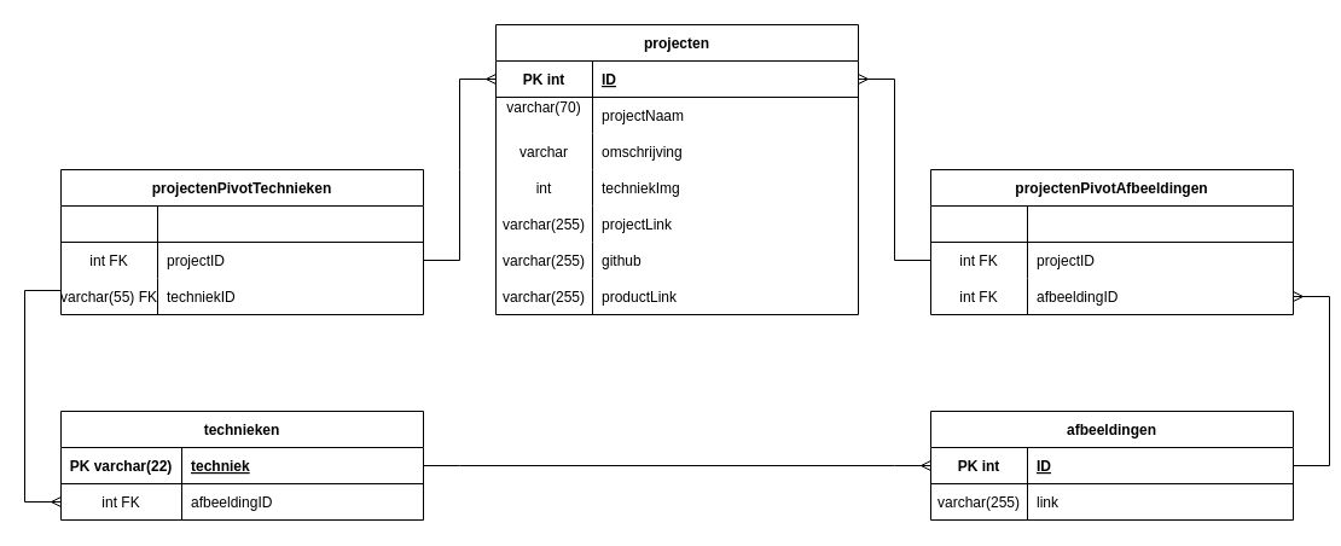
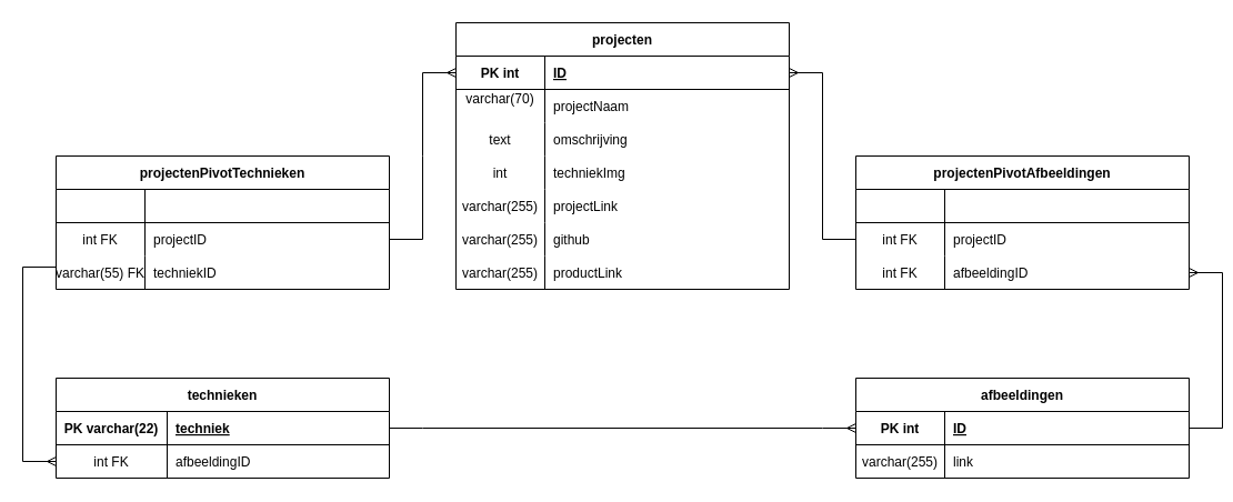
  <mxCell id="0" />
  <mxCell id="1" parent="0" />
  <mxCell id="2" value="projecten" style="shape=table;startSize=30;container=1;collapsible=1;childLayout=tableLayout;fixedRows=1;rowLines=0;fontStyle=1;align=center;resizeLast=1;" vertex="1" parent="1"><mxGeometry x="410" y="20" width="300" height="240" as="geometry" /></mxCell>
  <mxCell id="3" value="" style="shape=tableRow;horizontal=0;startSize=0;swimlaneHead=0;swimlaneBody=0;fillColor=none;collapsible=0;dropTarget=0;points=[[0,0.5],[1,0.5]];portConstraint=eastwest;top=0;left=0;right=0;bottom=1;" vertex="1" parent="2"><mxGeometry y="30" width="300" height="30" as="geometry" /></mxCell>
  <mxCell id="4" value="PK int" style="shape=partialRectangle;connectable=0;fillColor=none;top=0;left=0;bottom=0;right=0;fontStyle=1;overflow=hidden;" vertex="1" parent="3"><mxGeometry width="80" height="30" as="geometry"><mxRectangle width="80" height="30" as="alternateBounds" /></mxGeometry></mxCell>
  <mxCell id="5" value="ID" style="shape=partialRectangle;connectable=0;fillColor=none;top=0;left=0;bottom=0;right=0;align=left;spacingLeft=6;fontStyle=5;overflow=hidden;" vertex="1" parent="3"><mxGeometry x="80" width="220" height="30" as="geometry"><mxRectangle width="220" height="30" as="alternateBounds" /></mxGeometry></mxCell>
  <mxCell id="6" value="" style="shape=tableRow;horizontal=0;startSize=0;swimlaneHead=0;swimlaneBody=0;fillColor=none;collapsible=0;dropTarget=0;points=[[0,0.5],[1,0.5]];portConstraint=eastwest;top=0;left=0;right=0;bottom=0;" vertex="1" parent="2"><mxGeometry y="60" width="300" height="30" as="geometry" /></mxCell>
  <mxCell id="7" value="varchar(70)&#10;" style="shape=partialRectangle;connectable=0;fillColor=none;top=0;left=0;bottom=0;right=0;editable=1;overflow=hidden;" vertex="1" parent="6"><mxGeometry width="80" height="30" as="geometry"><mxRectangle width="80" height="30" as="alternateBounds" /></mxGeometry></mxCell>
  <mxCell id="8" value="projectNaam" style="shape=partialRectangle;connectable=0;fillColor=none;top=0;left=0;bottom=0;right=0;align=left;spacingLeft=6;overflow=hidden;" vertex="1" parent="6"><mxGeometry x="80" width="220" height="30" as="geometry"><mxRectangle width="220" height="30" as="alternateBounds" /></mxGeometry></mxCell>
  <mxCell id="9" value="" style="shape=tableRow;horizontal=0;startSize=0;swimlaneHead=0;swimlaneBody=0;fillColor=none;collapsible=0;dropTarget=0;points=[[0,0.5],[1,0.5]];portConstraint=eastwest;top=0;left=0;right=0;bottom=0;" vertex="1" parent="2"><mxGeometry y="90" width="300" height="30" as="geometry" /></mxCell>
- <mxCell id="10" value="varchar" style="shape=partialRectangle;connectable=0;fillColor=none;top=0;left=0;bottom=0;right=0;editable=1;overflow=hidden;" vertex="1" parent="9"><mxGeometry width="80" height="30" as="geometry"><mxRectangle width="80" height="30" as="alternateBounds" /></mxGeometry></mxCell>
+ <mxCell id="10" value="text" style="shape=partialRectangle;connectable=0;fillColor=none;top=0;left=0;bottom=0;right=0;editable=1;overflow=hidden;" vertex="1" parent="9"><mxGeometry width="80" height="30" as="geometry"><mxRectangle width="80" height="30" as="alternateBounds" /></mxGeometry></mxCell>
  <mxCell id="11" value="omschrijving" style="shape=partialRectangle;connectable=0;fillColor=none;top=0;left=0;bottom=0;right=0;align=left;spacingLeft=6;overflow=hidden;" vertex="1" parent="9"><mxGeometry x="80" width="220" height="30" as="geometry"><mxRectangle width="220" height="30" as="alternateBounds" /></mxGeometry></mxCell>
  <mxCell id="12" value="" style="shape=tableRow;horizontal=0;startSize=0;swimlaneHead=0;swimlaneBody=0;fillColor=none;collapsible=0;dropTarget=0;points=[[0,0.5],[1,0.5]];portConstraint=eastwest;top=0;left=0;right=0;bottom=0;" vertex="1" parent="2"><mxGeometry y="120" width="300" height="30" as="geometry" /></mxCell>
  <mxCell id="13" value="int" style="shape=partialRectangle;connectable=0;fillColor=none;top=0;left=0;bottom=0;right=0;editable=1;overflow=hidden;" vertex="1" parent="12"><mxGeometry width="80" height="30" as="geometry"><mxRectangle width="80" height="30" as="alternateBounds" /></mxGeometry></mxCell>
  <mxCell id="14" value="techniekImg" style="shape=partialRectangle;connectable=0;fillColor=none;top=0;left=0;bottom=0;right=0;align=left;spacingLeft=6;overflow=hidden;" vertex="1" parent="12"><mxGeometry x="80" width="220" height="30" as="geometry"><mxRectangle width="220" height="30" as="alternateBounds" /></mxGeometry></mxCell>
  <mxCell id="15" value="" style="shape=tableRow;horizontal=0;startSize=0;swimlaneHead=0;swimlaneBody=0;fillColor=none;collapsible=0;dropTarget=0;points=[[0,0.5],[1,0.5]];portConstraint=eastwest;top=0;left=0;right=0;bottom=0;" vertex="1" parent="2"><mxGeometry y="150" width="300" height="30" as="geometry" /></mxCell>
  <mxCell id="16" value="varchar(255)" style="shape=partialRectangle;connectable=0;fillColor=none;top=0;left=0;bottom=0;right=0;editable=1;overflow=hidden;" vertex="1" parent="15"><mxGeometry width="80" height="30" as="geometry"><mxRectangle width="80" height="30" as="alternateBounds" /></mxGeometry></mxCell>
  <mxCell id="17" value="projectLink" style="shape=partialRectangle;connectable=0;fillColor=none;top=0;left=0;bottom=0;right=0;align=left;spacingLeft=6;overflow=hidden;" vertex="1" parent="15"><mxGeometry x="80" width="220" height="30" as="geometry"><mxRectangle width="220" height="30" as="alternateBounds" /></mxGeometry></mxCell>
  <mxCell id="18" value="" style="shape=tableRow;horizontal=0;startSize=0;swimlaneHead=0;swimlaneBody=0;fillColor=none;collapsible=0;dropTarget=0;points=[[0,0.5],[1,0.5]];portConstraint=eastwest;top=0;left=0;right=0;bottom=0;" vertex="1" parent="2"><mxGeometry y="180" width="300" height="30" as="geometry" /></mxCell>
  <mxCell id="19" value="varchar(255)" style="shape=partialRectangle;connectable=0;fillColor=none;top=0;left=0;bottom=0;right=0;editable=1;overflow=hidden;" vertex="1" parent="18"><mxGeometry width="80" height="30" as="geometry"><mxRectangle width="80" height="30" as="alternateBounds" /></mxGeometry></mxCell>
  <mxCell id="20" value="github" style="shape=partialRectangle;connectable=0;fillColor=none;top=0;left=0;bottom=0;right=0;align=left;spacingLeft=6;overflow=hidden;" vertex="1" parent="18"><mxGeometry x="80" width="220" height="30" as="geometry"><mxRectangle width="220" height="30" as="alternateBounds" /></mxGeometry></mxCell>
  <mxCell id="21" value="" style="shape=tableRow;horizontal=0;startSize=0;swimlaneHead=0;swimlaneBody=0;fillColor=none;collapsible=0;dropTarget=0;points=[[0,0.5],[1,0.5]];portConstraint=eastwest;top=0;left=0;right=0;bottom=0;" vertex="1" parent="2"><mxGeometry y="210" width="300" height="30" as="geometry" /></mxCell>
  <mxCell id="22" value="varchar(255)" style="shape=partialRectangle;connectable=0;fillColor=none;top=0;left=0;bottom=0;right=0;editable=1;overflow=hidden;" vertex="1" parent="21"><mxGeometry width="80" height="30" as="geometry"><mxRectangle width="80" height="30" as="alternateBounds" /></mxGeometry></mxCell>
  <mxCell id="23" value="productLink" style="shape=partialRectangle;connectable=0;fillColor=none;top=0;left=0;bottom=0;right=0;align=left;spacingLeft=6;overflow=hidden;" vertex="1" parent="21"><mxGeometry x="80" width="220" height="30" as="geometry"><mxRectangle width="220" height="30" as="alternateBounds" /></mxGeometry></mxCell>
  <mxCell id="24" value="projectenPivotAfbeeldingen" style="shape=table;startSize=30;container=1;collapsible=1;childLayout=tableLayout;fixedRows=1;rowLines=0;fontStyle=1;align=center;resizeLast=1;" vertex="1" parent="1"><mxGeometry x="770" y="140" width="300" height="120" as="geometry" /></mxCell>
  <mxCell id="25" value="" style="shape=tableRow;horizontal=0;startSize=0;swimlaneHead=0;swimlaneBody=0;fillColor=none;collapsible=0;dropTarget=0;points=[[0,0.5],[1,0.5]];portConstraint=eastwest;top=0;left=0;right=0;bottom=1;" vertex="1" parent="24"><mxGeometry y="30" width="300" height="30" as="geometry" /></mxCell>
  <mxCell id="26" value="" style="shape=partialRectangle;connectable=0;fillColor=none;top=0;left=0;bottom=0;right=0;fontStyle=1;overflow=hidden;" vertex="1" parent="25"><mxGeometry width="80" height="30" as="geometry"><mxRectangle width="80" height="30" as="alternateBounds" /></mxGeometry></mxCell>
  <mxCell id="27" value="" style="shape=partialRectangle;connectable=0;fillColor=none;top=0;left=0;bottom=0;right=0;align=left;spacingLeft=6;fontStyle=5;overflow=hidden;" vertex="1" parent="25"><mxGeometry x="80" width="220" height="30" as="geometry"><mxRectangle width="220" height="30" as="alternateBounds" /></mxGeometry></mxCell>
  <mxCell id="28" value="" style="shape=tableRow;horizontal=0;startSize=0;swimlaneHead=0;swimlaneBody=0;fillColor=none;collapsible=0;dropTarget=0;points=[[0,0.5],[1,0.5]];portConstraint=eastwest;top=0;left=0;right=0;bottom=0;" vertex="1" parent="24"><mxGeometry y="60" width="300" height="30" as="geometry" /></mxCell>
  <mxCell id="29" value="int FK" style="shape=partialRectangle;connectable=0;fillColor=none;top=0;left=0;bottom=0;right=0;editable=1;overflow=hidden;" vertex="1" parent="28"><mxGeometry width="80" height="30" as="geometry"><mxRectangle width="80" height="30" as="alternateBounds" /></mxGeometry></mxCell>
  <mxCell id="30" value="projectID" style="shape=partialRectangle;connectable=0;fillColor=none;top=0;left=0;bottom=0;right=0;align=left;spacingLeft=6;overflow=hidden;" vertex="1" parent="28"><mxGeometry x="80" width="220" height="30" as="geometry"><mxRectangle width="220" height="30" as="alternateBounds" /></mxGeometry></mxCell>
  <mxCell id="31" value="" style="shape=tableRow;horizontal=0;startSize=0;swimlaneHead=0;swimlaneBody=0;fillColor=none;collapsible=0;dropTarget=0;points=[[0,0.5],[1,0.5]];portConstraint=eastwest;top=0;left=0;right=0;bottom=0;" vertex="1" parent="24"><mxGeometry y="90" width="300" height="30" as="geometry" /></mxCell>
  <mxCell id="32" value="int FK" style="shape=partialRectangle;connectable=0;fillColor=none;top=0;left=0;bottom=0;right=0;editable=1;overflow=hidden;" vertex="1" parent="31"><mxGeometry width="80" height="30" as="geometry"><mxRectangle width="80" height="30" as="alternateBounds" /></mxGeometry></mxCell>
  <mxCell id="33" value="afbeeldingID" style="shape=partialRectangle;connectable=0;fillColor=none;top=0;left=0;bottom=0;right=0;align=left;spacingLeft=6;overflow=hidden;" vertex="1" parent="31"><mxGeometry x="80" width="220" height="30" as="geometry"><mxRectangle width="220" height="30" as="alternateBounds" /></mxGeometry></mxCell>
  <mxCell id="34" value="afbeeldingen" style="shape=table;startSize=30;container=1;collapsible=1;childLayout=tableLayout;fixedRows=1;rowLines=0;fontStyle=1;align=center;resizeLast=1;" vertex="1" parent="1"><mxGeometry x="770" y="340" width="300" height="90" as="geometry" /></mxCell>
  <mxCell id="35" value="" style="shape=tableRow;horizontal=0;startSize=0;swimlaneHead=0;swimlaneBody=0;fillColor=none;collapsible=0;dropTarget=0;points=[[0,0.5],[1,0.5]];portConstraint=eastwest;top=0;left=0;right=0;bottom=1;" vertex="1" parent="34"><mxGeometry y="30" width="300" height="30" as="geometry" /></mxCell>
  <mxCell id="36" value="PK int" style="shape=partialRectangle;connectable=0;fillColor=none;top=0;left=0;bottom=0;right=0;fontStyle=1;overflow=hidden;" vertex="1" parent="35"><mxGeometry width="80" height="30" as="geometry"><mxRectangle width="80" height="30" as="alternateBounds" /></mxGeometry></mxCell>
  <mxCell id="37" value="ID" style="shape=partialRectangle;connectable=0;fillColor=none;top=0;left=0;bottom=0;right=0;align=left;spacingLeft=6;fontStyle=5;overflow=hidden;" vertex="1" parent="35"><mxGeometry x="80" width="220" height="30" as="geometry"><mxRectangle width="220" height="30" as="alternateBounds" /></mxGeometry></mxCell>
  <mxCell id="38" value="" style="shape=tableRow;horizontal=0;startSize=0;swimlaneHead=0;swimlaneBody=0;fillColor=none;collapsible=0;dropTarget=0;points=[[0,0.5],[1,0.5]];portConstraint=eastwest;top=0;left=0;right=0;bottom=0;" vertex="1" parent="34"><mxGeometry y="60" width="300" height="30" as="geometry" /></mxCell>
  <mxCell id="39" value="varchar(255)" style="shape=partialRectangle;connectable=0;fillColor=none;top=0;left=0;bottom=0;right=0;editable=1;overflow=hidden;" vertex="1" parent="38"><mxGeometry width="80" height="30" as="geometry"><mxRectangle width="80" height="30" as="alternateBounds" /></mxGeometry></mxCell>
  <mxCell id="40" value="link" style="shape=partialRectangle;connectable=0;fillColor=none;top=0;left=0;bottom=0;right=0;align=left;spacingLeft=6;overflow=hidden;" vertex="1" parent="38"><mxGeometry x="80" width="220" height="30" as="geometry"><mxRectangle width="220" height="30" as="alternateBounds" /></mxGeometry></mxCell>
  <mxCell id="41" value="projectenPivotTechnieken" style="shape=table;startSize=30;container=1;collapsible=1;childLayout=tableLayout;fixedRows=1;rowLines=0;fontStyle=1;align=center;resizeLast=1;" vertex="1" parent="1"><mxGeometry x="50" y="140" width="300" height="120" as="geometry" /></mxCell>
  <mxCell id="42" value="" style="shape=tableRow;horizontal=0;startSize=0;swimlaneHead=0;swimlaneBody=0;fillColor=none;collapsible=0;dropTarget=0;points=[[0,0.5],[1,0.5]];portConstraint=eastwest;top=0;left=0;right=0;bottom=1;" vertex="1" parent="41"><mxGeometry y="30" width="300" height="30" as="geometry" /></mxCell>
  <mxCell id="43" value="" style="shape=partialRectangle;connectable=0;fillColor=none;top=0;left=0;bottom=0;right=0;fontStyle=1;overflow=hidden;" vertex="1" parent="42"><mxGeometry width="80" height="30" as="geometry"><mxRectangle width="80" height="30" as="alternateBounds" /></mxGeometry></mxCell>
  <mxCell id="44" value="" style="shape=partialRectangle;connectable=0;fillColor=none;top=0;left=0;bottom=0;right=0;align=left;spacingLeft=6;fontStyle=5;overflow=hidden;" vertex="1" parent="42"><mxGeometry x="80" width="220" height="30" as="geometry"><mxRectangle width="220" height="30" as="alternateBounds" /></mxGeometry></mxCell>
  <mxCell id="45" value="" style="shape=tableRow;horizontal=0;startSize=0;swimlaneHead=0;swimlaneBody=0;fillColor=none;collapsible=0;dropTarget=0;points=[[0,0.5],[1,0.5]];portConstraint=eastwest;top=0;left=0;right=0;bottom=0;" vertex="1" parent="41"><mxGeometry y="60" width="300" height="30" as="geometry" /></mxCell>
  <mxCell id="46" value="int FK" style="shape=partialRectangle;connectable=0;fillColor=none;top=0;left=0;bottom=0;right=0;editable=1;overflow=hidden;" vertex="1" parent="45"><mxGeometry width="80" height="30" as="geometry"><mxRectangle width="80" height="30" as="alternateBounds" /></mxGeometry></mxCell>
  <mxCell id="47" value="projectID" style="shape=partialRectangle;connectable=0;fillColor=none;top=0;left=0;bottom=0;right=0;align=left;spacingLeft=6;overflow=hidden;" vertex="1" parent="45"><mxGeometry x="80" width="220" height="30" as="geometry"><mxRectangle width="220" height="30" as="alternateBounds" /></mxGeometry></mxCell>
  <mxCell id="48" value="" style="shape=tableRow;horizontal=0;startSize=0;swimlaneHead=0;swimlaneBody=0;fillColor=none;collapsible=0;dropTarget=0;points=[[0,0.5],[1,0.5]];portConstraint=eastwest;top=0;left=0;right=0;bottom=0;" vertex="1" parent="41"><mxGeometry y="90" width="300" height="30" as="geometry" /></mxCell>
  <mxCell id="49" value="varchar(55) FK" style="shape=partialRectangle;connectable=0;fillColor=none;top=0;left=0;bottom=0;right=0;editable=1;overflow=hidden;" vertex="1" parent="48"><mxGeometry width="80" height="30" as="geometry"><mxRectangle width="80" height="30" as="alternateBounds" /></mxGeometry></mxCell>
  <mxCell id="50" value="techniekID" style="shape=partialRectangle;connectable=0;fillColor=none;top=0;left=0;bottom=0;right=0;align=left;spacingLeft=6;overflow=hidden;" vertex="1" parent="48"><mxGeometry x="80" width="220" height="30" as="geometry"><mxRectangle width="220" height="30" as="alternateBounds" /></mxGeometry></mxCell>
  <mxCell id="51" value="technieken" style="shape=table;startSize=30;container=1;collapsible=1;childLayout=tableLayout;fixedRows=1;rowLines=0;fontStyle=1;align=center;resizeLast=1;" vertex="1" parent="1"><mxGeometry x="50" y="340" width="300" height="90" as="geometry" /></mxCell>
  <mxCell id="52" value="" style="shape=tableRow;horizontal=0;startSize=0;swimlaneHead=0;swimlaneBody=0;fillColor=none;collapsible=0;dropTarget=0;points=[[0,0.5],[1,0.5]];portConstraint=eastwest;top=0;left=0;right=0;bottom=1;" vertex="1" parent="51"><mxGeometry y="30" width="300" height="30" as="geometry" /></mxCell>
  <mxCell id="53" value="PK varchar(22)" style="shape=partialRectangle;connectable=0;fillColor=none;top=0;left=0;bottom=0;right=0;fontStyle=1;overflow=hidden;" vertex="1" parent="52"><mxGeometry width="100" height="30" as="geometry"><mxRectangle width="100" height="30" as="alternateBounds" /></mxGeometry></mxCell>
  <mxCell id="54" value="techniek" style="shape=partialRectangle;connectable=0;fillColor=none;top=0;left=0;bottom=0;right=0;align=left;spacingLeft=6;fontStyle=5;overflow=hidden;" vertex="1" parent="52"><mxGeometry x="100" width="200" height="30" as="geometry"><mxRectangle width="200" height="30" as="alternateBounds" /></mxGeometry></mxCell>
  <mxCell id="55" value="" style="shape=tableRow;horizontal=0;startSize=0;swimlaneHead=0;swimlaneBody=0;fillColor=none;collapsible=0;dropTarget=0;points=[[0,0.5],[1,0.5]];portConstraint=eastwest;top=0;left=0;right=0;bottom=0;" vertex="1" parent="51"><mxGeometry y="60" width="300" height="30" as="geometry" /></mxCell>
  <mxCell id="56" value="int FK" style="shape=partialRectangle;connectable=0;fillColor=none;top=0;left=0;bottom=0;right=0;editable=1;overflow=hidden;" vertex="1" parent="55"><mxGeometry width="100" height="30" as="geometry"><mxRectangle width="100" height="30" as="alternateBounds" /></mxGeometry></mxCell>
  <mxCell id="57" value="afbeeldingID" style="shape=partialRectangle;connectable=0;fillColor=none;top=0;left=0;bottom=0;right=0;align=left;spacingLeft=6;overflow=hidden;" vertex="1" parent="55"><mxGeometry x="100" width="200" height="30" as="geometry"><mxRectangle width="200" height="30" as="alternateBounds" /></mxGeometry></mxCell>
  <mxCell id="58" value="" style="edgeStyle=entityRelationEdgeStyle;fontSize=12;html=1;endArrow=ERmany;rounded=0;entryX=1;entryY=0.5;entryDx=0;entryDy=0;" edge="1" parent="1" source="28" target="3"><mxGeometry width="100" height="100" relative="1" as="geometry"><mxPoint x="570" y="460" as="sourcePoint" /><mxPoint x="670" y="360" as="targetPoint" /></mxGeometry></mxCell>
  <mxCell id="59" value="" style="edgeStyle=entityRelationEdgeStyle;fontSize=12;html=1;endArrow=ERmany;rounded=0;entryX=0;entryY=0.5;entryDx=0;entryDy=0;exitX=1;exitY=0.5;exitDx=0;exitDy=0;" edge="1" parent="1" source="45" target="3"><mxGeometry width="100" height="100" relative="1" as="geometry"><mxPoint x="480" y="185" as="sourcePoint" /><mxPoint x="410" y="155" as="targetPoint" /></mxGeometry></mxCell>
  <mxCell id="60" value="" style="edgeStyle=entityRelationEdgeStyle;fontSize=12;html=1;endArrow=ERmany;rounded=0;entryX=0;entryY=0.5;entryDx=0;entryDy=0;" edge="1" parent="1" source="52" target="34"><mxGeometry width="100" height="100" relative="1" as="geometry"><mxPoint x="510" y="500" as="sourcePoint" /><mxPoint x="610" y="400" as="targetPoint" /></mxGeometry></mxCell>
  <mxCell id="61" value="" style="edgeStyle=entityRelationEdgeStyle;fontSize=12;html=1;endArrow=ERmany;rounded=0;entryX=1;entryY=0.5;entryDx=0;entryDy=0;exitX=1;exitY=0.5;exitDx=0;exitDy=0;" edge="1" parent="1" source="35" target="31"><mxGeometry width="100" height="100" relative="1" as="geometry"><mxPoint x="540" y="310" as="sourcePoint" /><mxPoint x="790" y="370" as="targetPoint" /></mxGeometry></mxCell>
  <mxCell id="62" value="" style="edgeStyle=elbowEdgeStyle;fontSize=12;html=1;endArrow=ERmany;rounded=0;entryX=0;entryY=0.5;entryDx=0;entryDy=0;snapToPoint=0;targetPerimeterSpacing=0;strokeColor=default;jumpStyle=none;exitX=0;exitY=0.333;exitDx=0;exitDy=0;exitPerimeter=0;" edge="1" parent="1" source="48" target="55"><mxGeometry width="100" height="100" relative="1" as="geometry"><mxPoint x="50" y="245" as="sourcePoint" /><mxPoint x="-110" y="0" as="targetPoint" /><Array as="points"><mxPoint x="20" y="350" /></Array></mxGeometry></mxCell>
